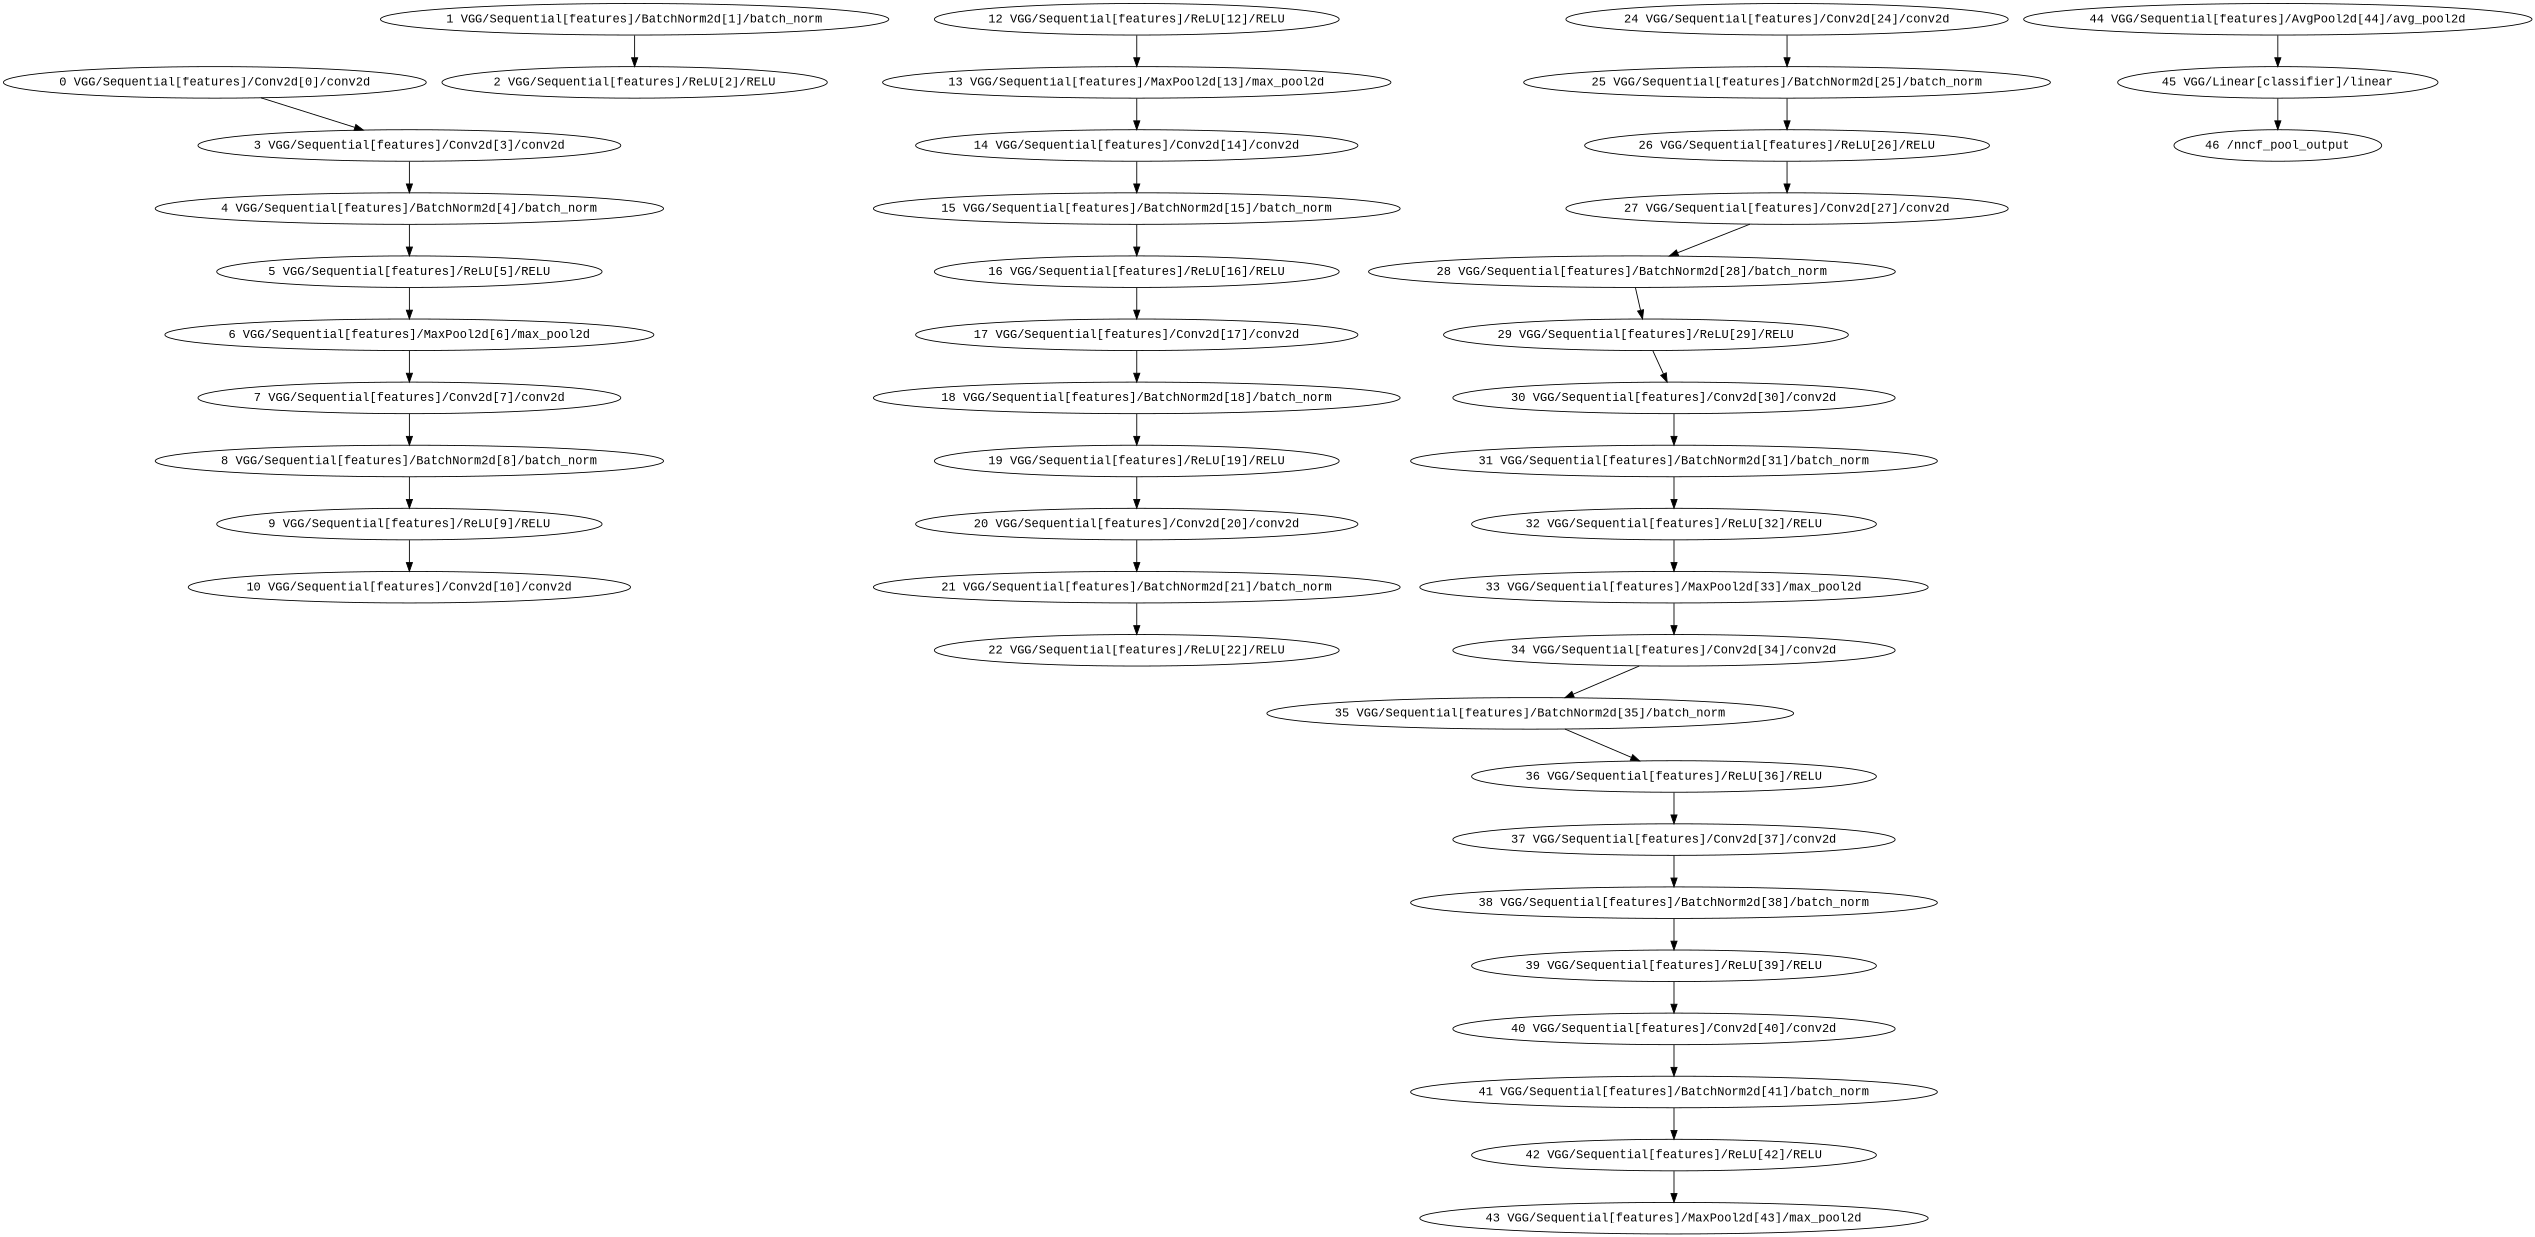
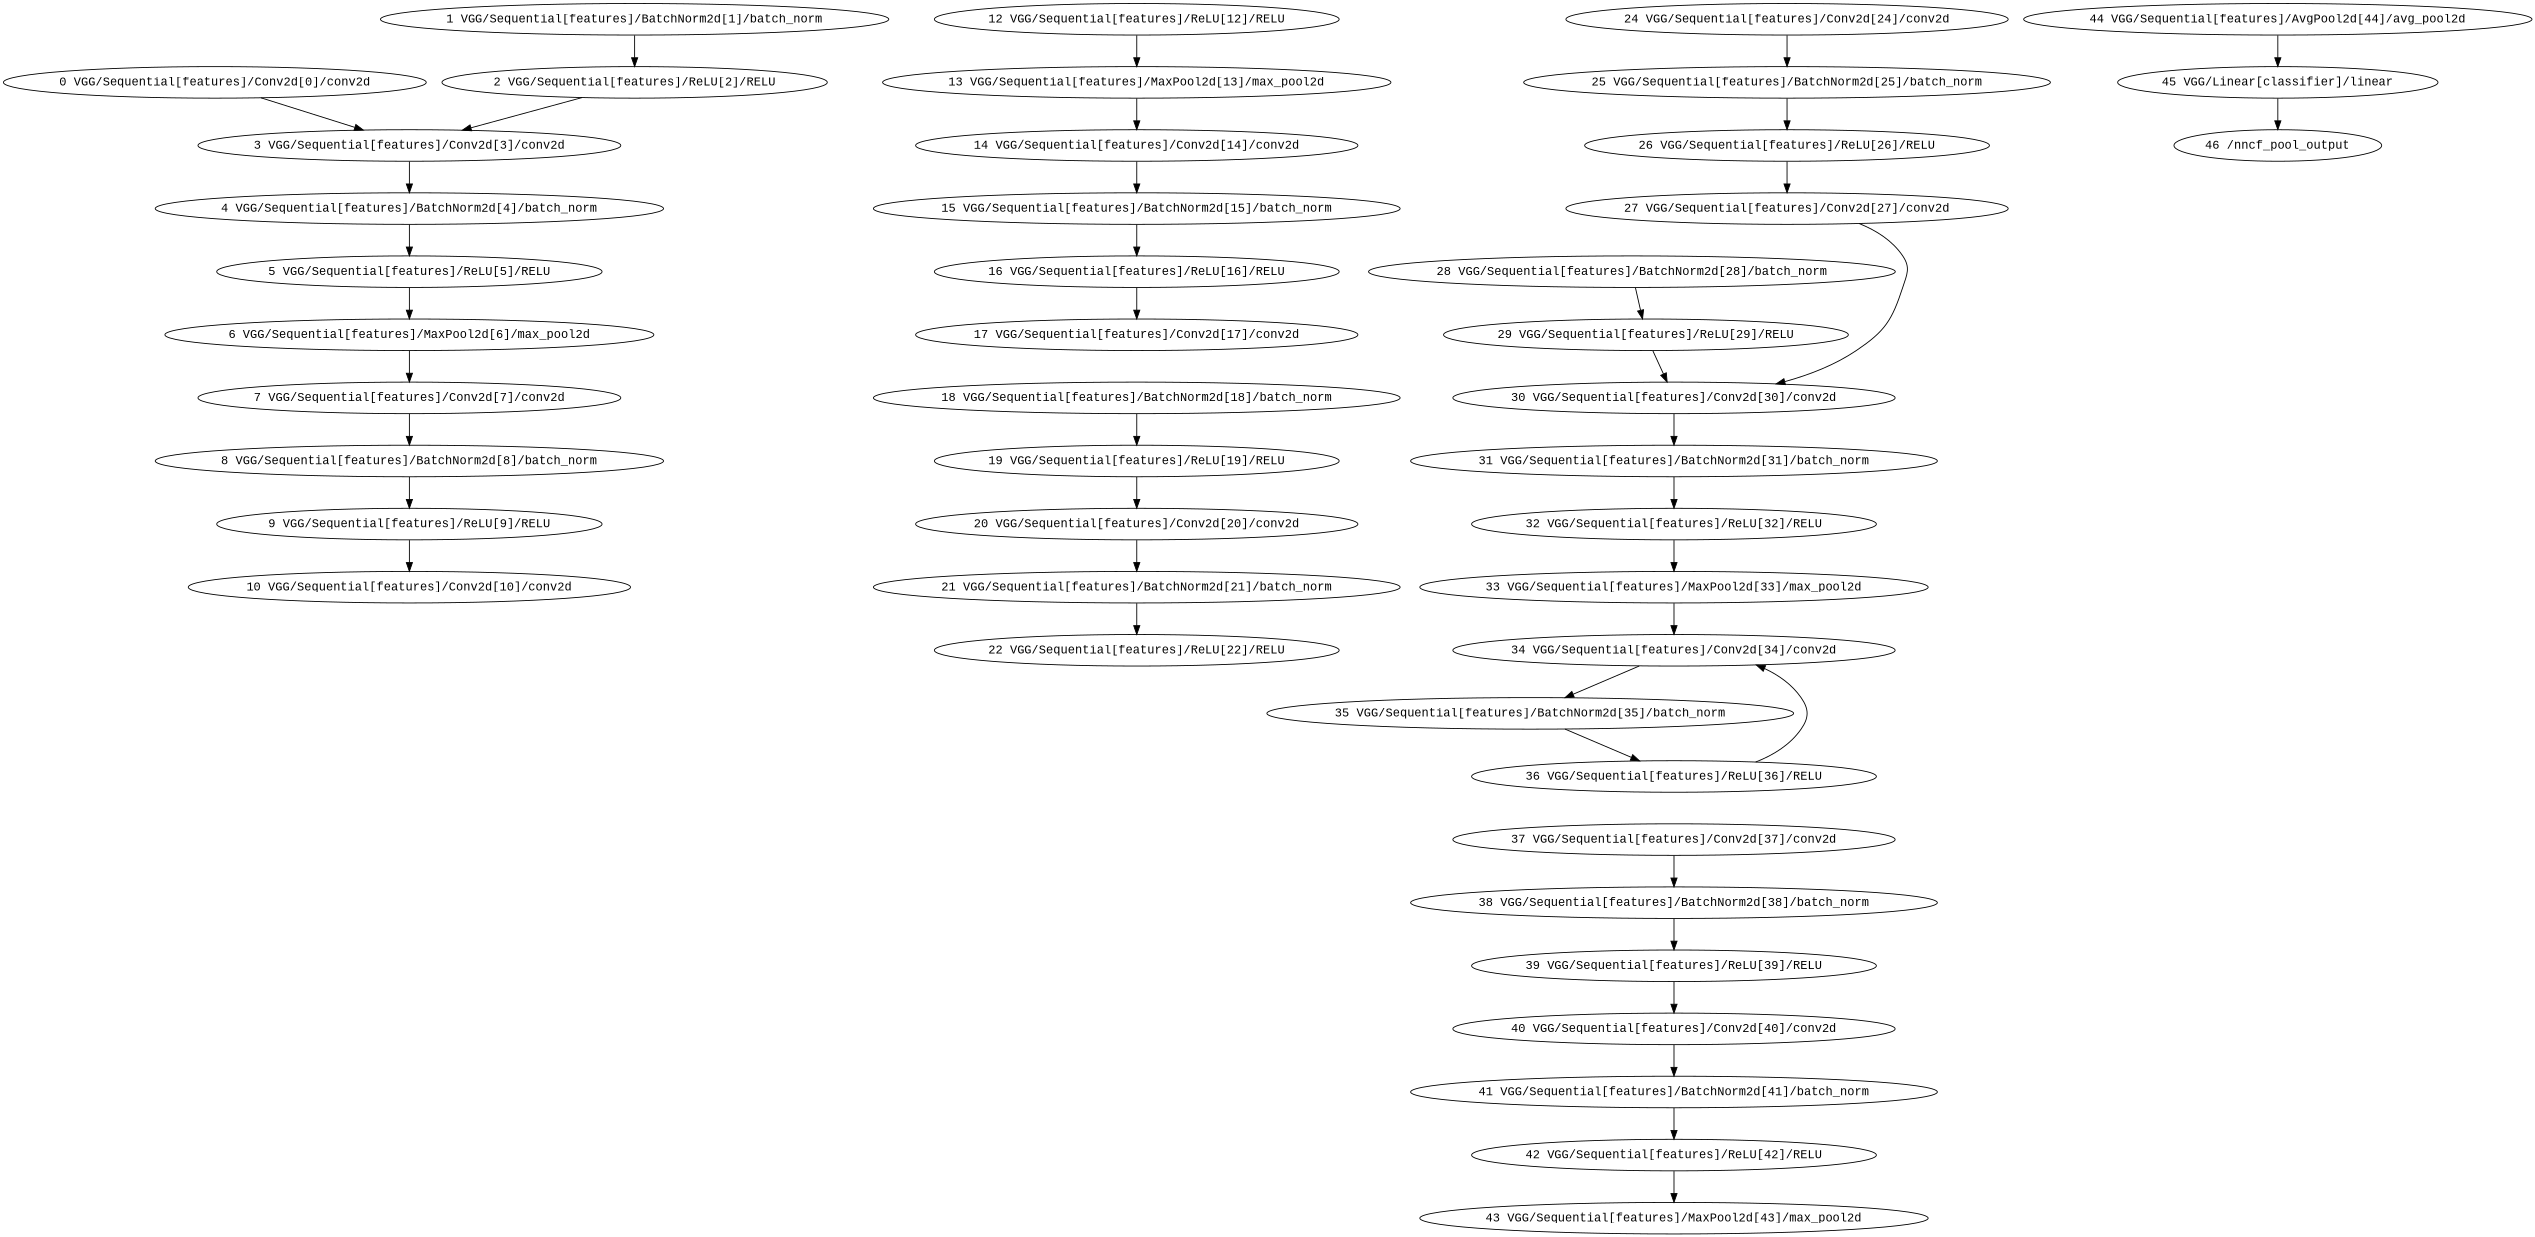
  strict digraph {
    fontname="Liberation Mono"
    node [fontname="Liberation Mono" type=conv2d]
    edge [fontname="Liberation Mono"]
    "0 VGG/Sequential[features]/Conv2d[0]/conv2d" [scope="VGG/Sequential[features]/Conv2d[0]"]
    "3 VGG/Sequential[features]/Conv2d[3]/conv2d" [scope="VGG/Sequential[features]/Conv2d[3]"]
    "1 VGG/Sequential[features]/BatchNorm2d[1]/batch_norm" [scope="VGG/Sequential[features]/BatchNorm2d[1]" type=batch_norm]
    "2 VGG/Sequential[features]/ReLU[2]/RELU" [scope="VGG/Sequential[features]/ReLU[2]" type=RELU]
    "4 VGG/Sequential[features]/BatchNorm2d[4]/batch_norm" [scope="VGG/Sequential[features]/BatchNorm2d[4]" type=batch_norm]
    "5 VGG/Sequential[features]/ReLU[5]/RELU" [scope="VGG/Sequential[features]/ReLU[5]" type=RELU]
    "6 VGG/Sequential[features]/MaxPool2d[6]/max_pool2d" [scope="VGG/Sequential[features]/MaxPool2d[6]" type=max_pool2d]
    "7 VGG/Sequential[features]/Conv2d[7]/conv2d" [scope="VGG/Sequential[features]/Conv2d[7]"]
    "8 VGG/Sequential[features]/BatchNorm2d[8]/batch_norm" [scope="VGG/Sequential[features]/BatchNorm2d[8]" type=batch_norm]
    "9 VGG/Sequential[features]/ReLU[9]/RELU" [scope="VGG/Sequential[features]/ReLU[9]" type=RELU]
    "10 VGG/Sequential[features]/Conv2d[10]/conv2d" [scope="VGG/Sequential[features]/Conv2d[10]"]
    "12 VGG/Sequential[features]/ReLU[12]/RELU" [scope="VGG/Sequential[features]/ReLU[12]" type=RELU]
    "13 VGG/Sequential[features]/MaxPool2d[13]/max_pool2d" [scope="VGG/Sequential[features]/MaxPool2d[13]" type=max_pool2d]
    "14 VGG/Sequential[features]/Conv2d[14]/conv2d" [scope="VGG/Sequential[features]/Conv2d[14]"]
    "15 VGG/Sequential[features]/BatchNorm2d[15]/batch_norm" [scope="VGG/Sequential[features]/BatchNorm2d[15]" type=batch_norm]
    "16 VGG/Sequential[features]/ReLU[16]/RELU" [scope="VGG/Sequential[features]/ReLU[16]" type=RELU]
    "17 VGG/Sequential[features]/Conv2d[17]/conv2d" [scope="VGG/Sequential[features]/Conv2d[17]"]
    "18 VGG/Sequential[features]/BatchNorm2d[18]/batch_norm" [scope="VGG/Sequential[features]/BatchNorm2d[18]" type=batch_norm]
    "19 VGG/Sequential[features]/ReLU[19]/RELU" [scope="VGG/Sequential[features]/ReLU[19]" type=RELU]
    "20 VGG/Sequential[features]/Conv2d[20]/conv2d" [scope="VGG/Sequential[features]/Conv2d[20]"]
    "21 VGG/Sequential[features]/BatchNorm2d[21]/batch_norm" [scope="VGG/Sequential[features]/BatchNorm2d[21]" type=batch_norm]
    "22 VGG/Sequential[features]/ReLU[22]/RELU" [scope="VGG/Sequential[features]/ReLU[22]" type=RELU]
    "24 VGG/Sequential[features]/Conv2d[24]/conv2d" [scope="VGG/Sequential[features]/Conv2d[24]"]
    "25 VGG/Sequential[features]/BatchNorm2d[25]/batch_norm" [scope="VGG/Sequential[features]/BatchNorm2d[25]" type=batch_norm]
    "26 VGG/Sequential[features]/ReLU[26]/RELU" [scope="VGG/Sequential[features]/ReLU[26]" type=RELU]
    "27 VGG/Sequential[features]/Conv2d[27]/conv2d" [scope="VGG/Sequential[features]/Conv2d[27]"]
    "28 VGG/Sequential[features]/BatchNorm2d[28]/batch_norm" [scope="VGG/Sequential[features]/BatchNorm2d[28]" type=batch_norm]
    "29 VGG/Sequential[features]/ReLU[29]/RELU" [scope="VGG/Sequential[features]/ReLU[29]" type=RELU]
    "30 VGG/Sequential[features]/Conv2d[30]/conv2d" [scope="VGG/Sequential[features]/Conv2d[30]"]
    "31 VGG/Sequential[features]/BatchNorm2d[31]/batch_norm" [scope="VGG/Sequential[features]/BatchNorm2d[31]" type=batch_norm]
    "32 VGG/Sequential[features]/ReLU[32]/RELU" [scope="VGG/Sequential[features]/ReLU[32]" type=RELU]
    "33 VGG/Sequential[features]/MaxPool2d[33]/max_pool2d" [scope="VGG/Sequential[features]/MaxPool2d[33]" type=max_pool2d]
    "34 VGG/Sequential[features]/Conv2d[34]/conv2d" [scope="VGG/Sequential[features]/Conv2d[34]"]
    "35 VGG/Sequential[features]/BatchNorm2d[35]/batch_norm" [scope="VGG/Sequential[features]/BatchNorm2d[35]" type=batch_norm]
    "36 VGG/Sequential[features]/ReLU[36]/RELU" [scope="VGG/Sequential[features]/ReLU[36]" type=RELU]
    "37 VGG/Sequential[features]/Conv2d[37]/conv2d" [scope="VGG/Sequential[features]/Conv2d[37]"]
    "38 VGG/Sequential[features]/BatchNorm2d[38]/batch_norm" [scope="VGG/Sequential[features]/BatchNorm2d[38]" type=batch_norm]
    "39 VGG/Sequential[features]/ReLU[39]/RELU" [scope="VGG/Sequential[features]/ReLU[39]" type=RELU]
    "40 VGG/Sequential[features]/Conv2d[40]/conv2d" [scope="VGG/Sequential[features]/Conv2d[40]"]
    "41 VGG/Sequential[features]/BatchNorm2d[41]/batch_norm" [scope="VGG/Sequential[features]/BatchNorm2d[41]" type=batch_norm]
    "42 VGG/Sequential[features]/ReLU[42]/RELU" [scope="VGG/Sequential[features]/ReLU[42]" type=RELU]
    "43 VGG/Sequential[features]/MaxPool2d[43]/max_pool2d" [scope="VGG/Sequential[features]/MaxPool2d[43]" type=max_pool2d]
    "44 VGG/Sequential[features]/AvgPool2d[44]/avg_pool2d" [scope="VGG/Sequential[features]/AvgPool2d[44]" type=avg_pool2d]
    "45 VGG/Linear[classifier]/linear" [scope="VGG/Linear[classifier]" type=linear]
    n45 [label="46 /nncf_pool_output" type=nncf_model_output]
    "0 VGG/Sequential[features]/Conv2d[0]/conv2d" -> "3 VGG/Sequential[features]/Conv2d[3]/conv2d"
    "3 VGG/Sequential[features]/Conv2d[3]/conv2d" -> "4 VGG/Sequential[features]/BatchNorm2d[4]/batch_norm"
    "1 VGG/Sequential[features]/BatchNorm2d[1]/batch_norm" -> "2 VGG/Sequential[features]/ReLU[2]/RELU"
+   "2 VGG/Sequential[features]/ReLU[2]/RELU" -> "3 VGG/Sequential[features]/Conv2d[3]/conv2d"
    "4 VGG/Sequential[features]/BatchNorm2d[4]/batch_norm" -> "5 VGG/Sequential[features]/ReLU[5]/RELU"
    "5 VGG/Sequential[features]/ReLU[5]/RELU" -> "6 VGG/Sequential[features]/MaxPool2d[6]/max_pool2d"
    "6 VGG/Sequential[features]/MaxPool2d[6]/max_pool2d" -> "7 VGG/Sequential[features]/Conv2d[7]/conv2d"
    "7 VGG/Sequential[features]/Conv2d[7]/conv2d" -> "8 VGG/Sequential[features]/BatchNorm2d[8]/batch_norm"
    "8 VGG/Sequential[features]/BatchNorm2d[8]/batch_norm" -> "9 VGG/Sequential[features]/ReLU[9]/RELU"
    "9 VGG/Sequential[features]/ReLU[9]/RELU" -> "10 VGG/Sequential[features]/Conv2d[10]/conv2d"
    "12 VGG/Sequential[features]/ReLU[12]/RELU" -> "13 VGG/Sequential[features]/MaxPool2d[13]/max_pool2d"
    "13 VGG/Sequential[features]/MaxPool2d[13]/max_pool2d" -> "14 VGG/Sequential[features]/Conv2d[14]/conv2d"
    "14 VGG/Sequential[features]/Conv2d[14]/conv2d" -> "15 VGG/Sequential[features]/BatchNorm2d[15]/batch_norm"
    "15 VGG/Sequential[features]/BatchNorm2d[15]/batch_norm" -> "16 VGG/Sequential[features]/ReLU[16]/RELU"
    "16 VGG/Sequential[features]/ReLU[16]/RELU" -> "17 VGG/Sequential[features]/Conv2d[17]/conv2d"
-   "17 VGG/Sequential[features]/Conv2d[17]/conv2d" -> "18 VGG/Sequential[features]/BatchNorm2d[18]/batch_norm"
    "18 VGG/Sequential[features]/BatchNorm2d[18]/batch_norm" -> "19 VGG/Sequential[features]/ReLU[19]/RELU"
    "19 VGG/Sequential[features]/ReLU[19]/RELU" -> "20 VGG/Sequential[features]/Conv2d[20]/conv2d"
    "20 VGG/Sequential[features]/Conv2d[20]/conv2d" -> "21 VGG/Sequential[features]/BatchNorm2d[21]/batch_norm"
    "21 VGG/Sequential[features]/BatchNorm2d[21]/batch_norm" -> "22 VGG/Sequential[features]/ReLU[22]/RELU"
    "24 VGG/Sequential[features]/Conv2d[24]/conv2d" -> "25 VGG/Sequential[features]/BatchNorm2d[25]/batch_norm"
    "25 VGG/Sequential[features]/BatchNorm2d[25]/batch_norm" -> "26 VGG/Sequential[features]/ReLU[26]/RELU"
    "26 VGG/Sequential[features]/ReLU[26]/RELU" -> "27 VGG/Sequential[features]/Conv2d[27]/conv2d"
-   "27 VGG/Sequential[features]/Conv2d[27]/conv2d" -> "28 VGG/Sequential[features]/BatchNorm2d[28]/batch_norm"
+   "27 VGG/Sequential[features]/Conv2d[27]/conv2d" -> "30 VGG/Sequential[features]/Conv2d[30]/conv2d"
    "28 VGG/Sequential[features]/BatchNorm2d[28]/batch_norm" -> "29 VGG/Sequential[features]/ReLU[29]/RELU"
    "29 VGG/Sequential[features]/ReLU[29]/RELU" -> "30 VGG/Sequential[features]/Conv2d[30]/conv2d"
    "30 VGG/Sequential[features]/Conv2d[30]/conv2d" -> "31 VGG/Sequential[features]/BatchNorm2d[31]/batch_norm"
    "31 VGG/Sequential[features]/BatchNorm2d[31]/batch_norm" -> "32 VGG/Sequential[features]/ReLU[32]/RELU"
    "32 VGG/Sequential[features]/ReLU[32]/RELU" -> "33 VGG/Sequential[features]/MaxPool2d[33]/max_pool2d"
    "33 VGG/Sequential[features]/MaxPool2d[33]/max_pool2d" -> "34 VGG/Sequential[features]/Conv2d[34]/conv2d"
    "34 VGG/Sequential[features]/Conv2d[34]/conv2d" -> "35 VGG/Sequential[features]/BatchNorm2d[35]/batch_norm"
    "35 VGG/Sequential[features]/BatchNorm2d[35]/batch_norm" -> "36 VGG/Sequential[features]/ReLU[36]/RELU"
-   "36 VGG/Sequential[features]/ReLU[36]/RELU" -> "37 VGG/Sequential[features]/Conv2d[37]/conv2d"
+   "36 VGG/Sequential[features]/ReLU[36]/RELU" -> "34 VGG/Sequential[features]/Conv2d[34]/conv2d"
    "37 VGG/Sequential[features]/Conv2d[37]/conv2d" -> "38 VGG/Sequential[features]/BatchNorm2d[38]/batch_norm"
    "38 VGG/Sequential[features]/BatchNorm2d[38]/batch_norm" -> "39 VGG/Sequential[features]/ReLU[39]/RELU"
    "39 VGG/Sequential[features]/ReLU[39]/RELU" -> "40 VGG/Sequential[features]/Conv2d[40]/conv2d"
    "40 VGG/Sequential[features]/Conv2d[40]/conv2d" -> "41 VGG/Sequential[features]/BatchNorm2d[41]/batch_norm"
    "41 VGG/Sequential[features]/BatchNorm2d[41]/batch_norm" -> "42 VGG/Sequential[features]/ReLU[42]/RELU"
    "42 VGG/Sequential[features]/ReLU[42]/RELU" -> "43 VGG/Sequential[features]/MaxPool2d[43]/max_pool2d"
    "44 VGG/Sequential[features]/AvgPool2d[44]/avg_pool2d" -> "45 VGG/Linear[classifier]/linear"
    "45 VGG/Linear[classifier]/linear" -> n45
  }
